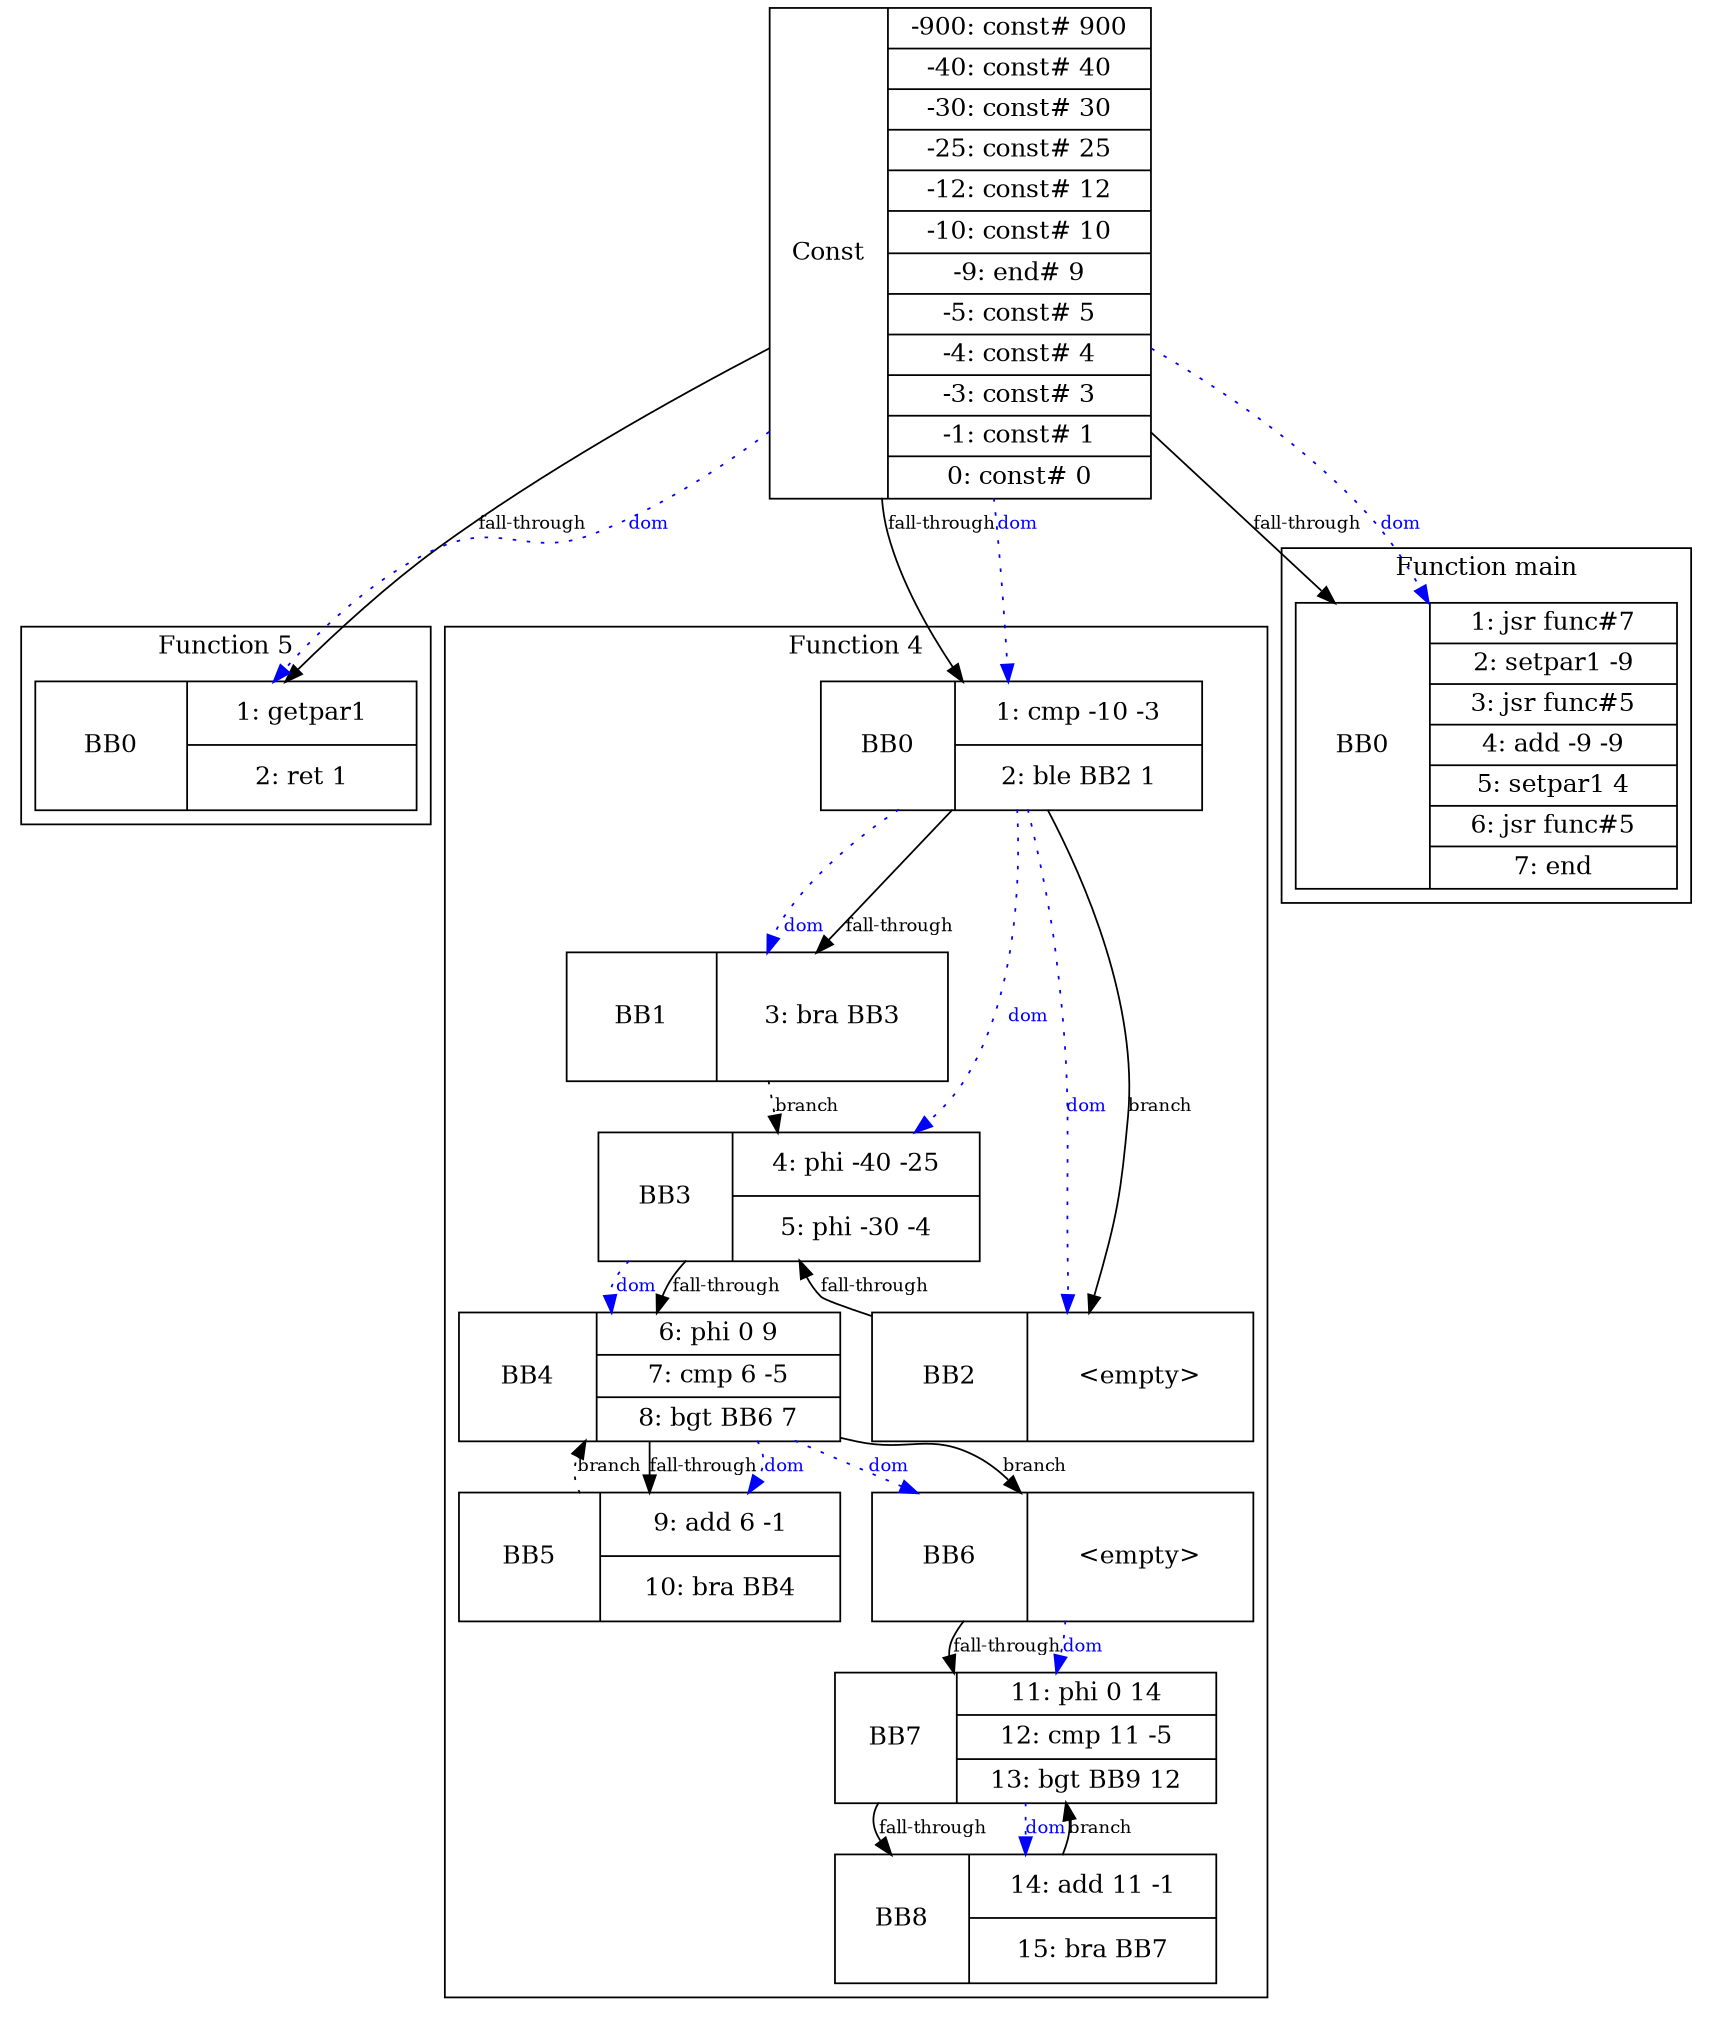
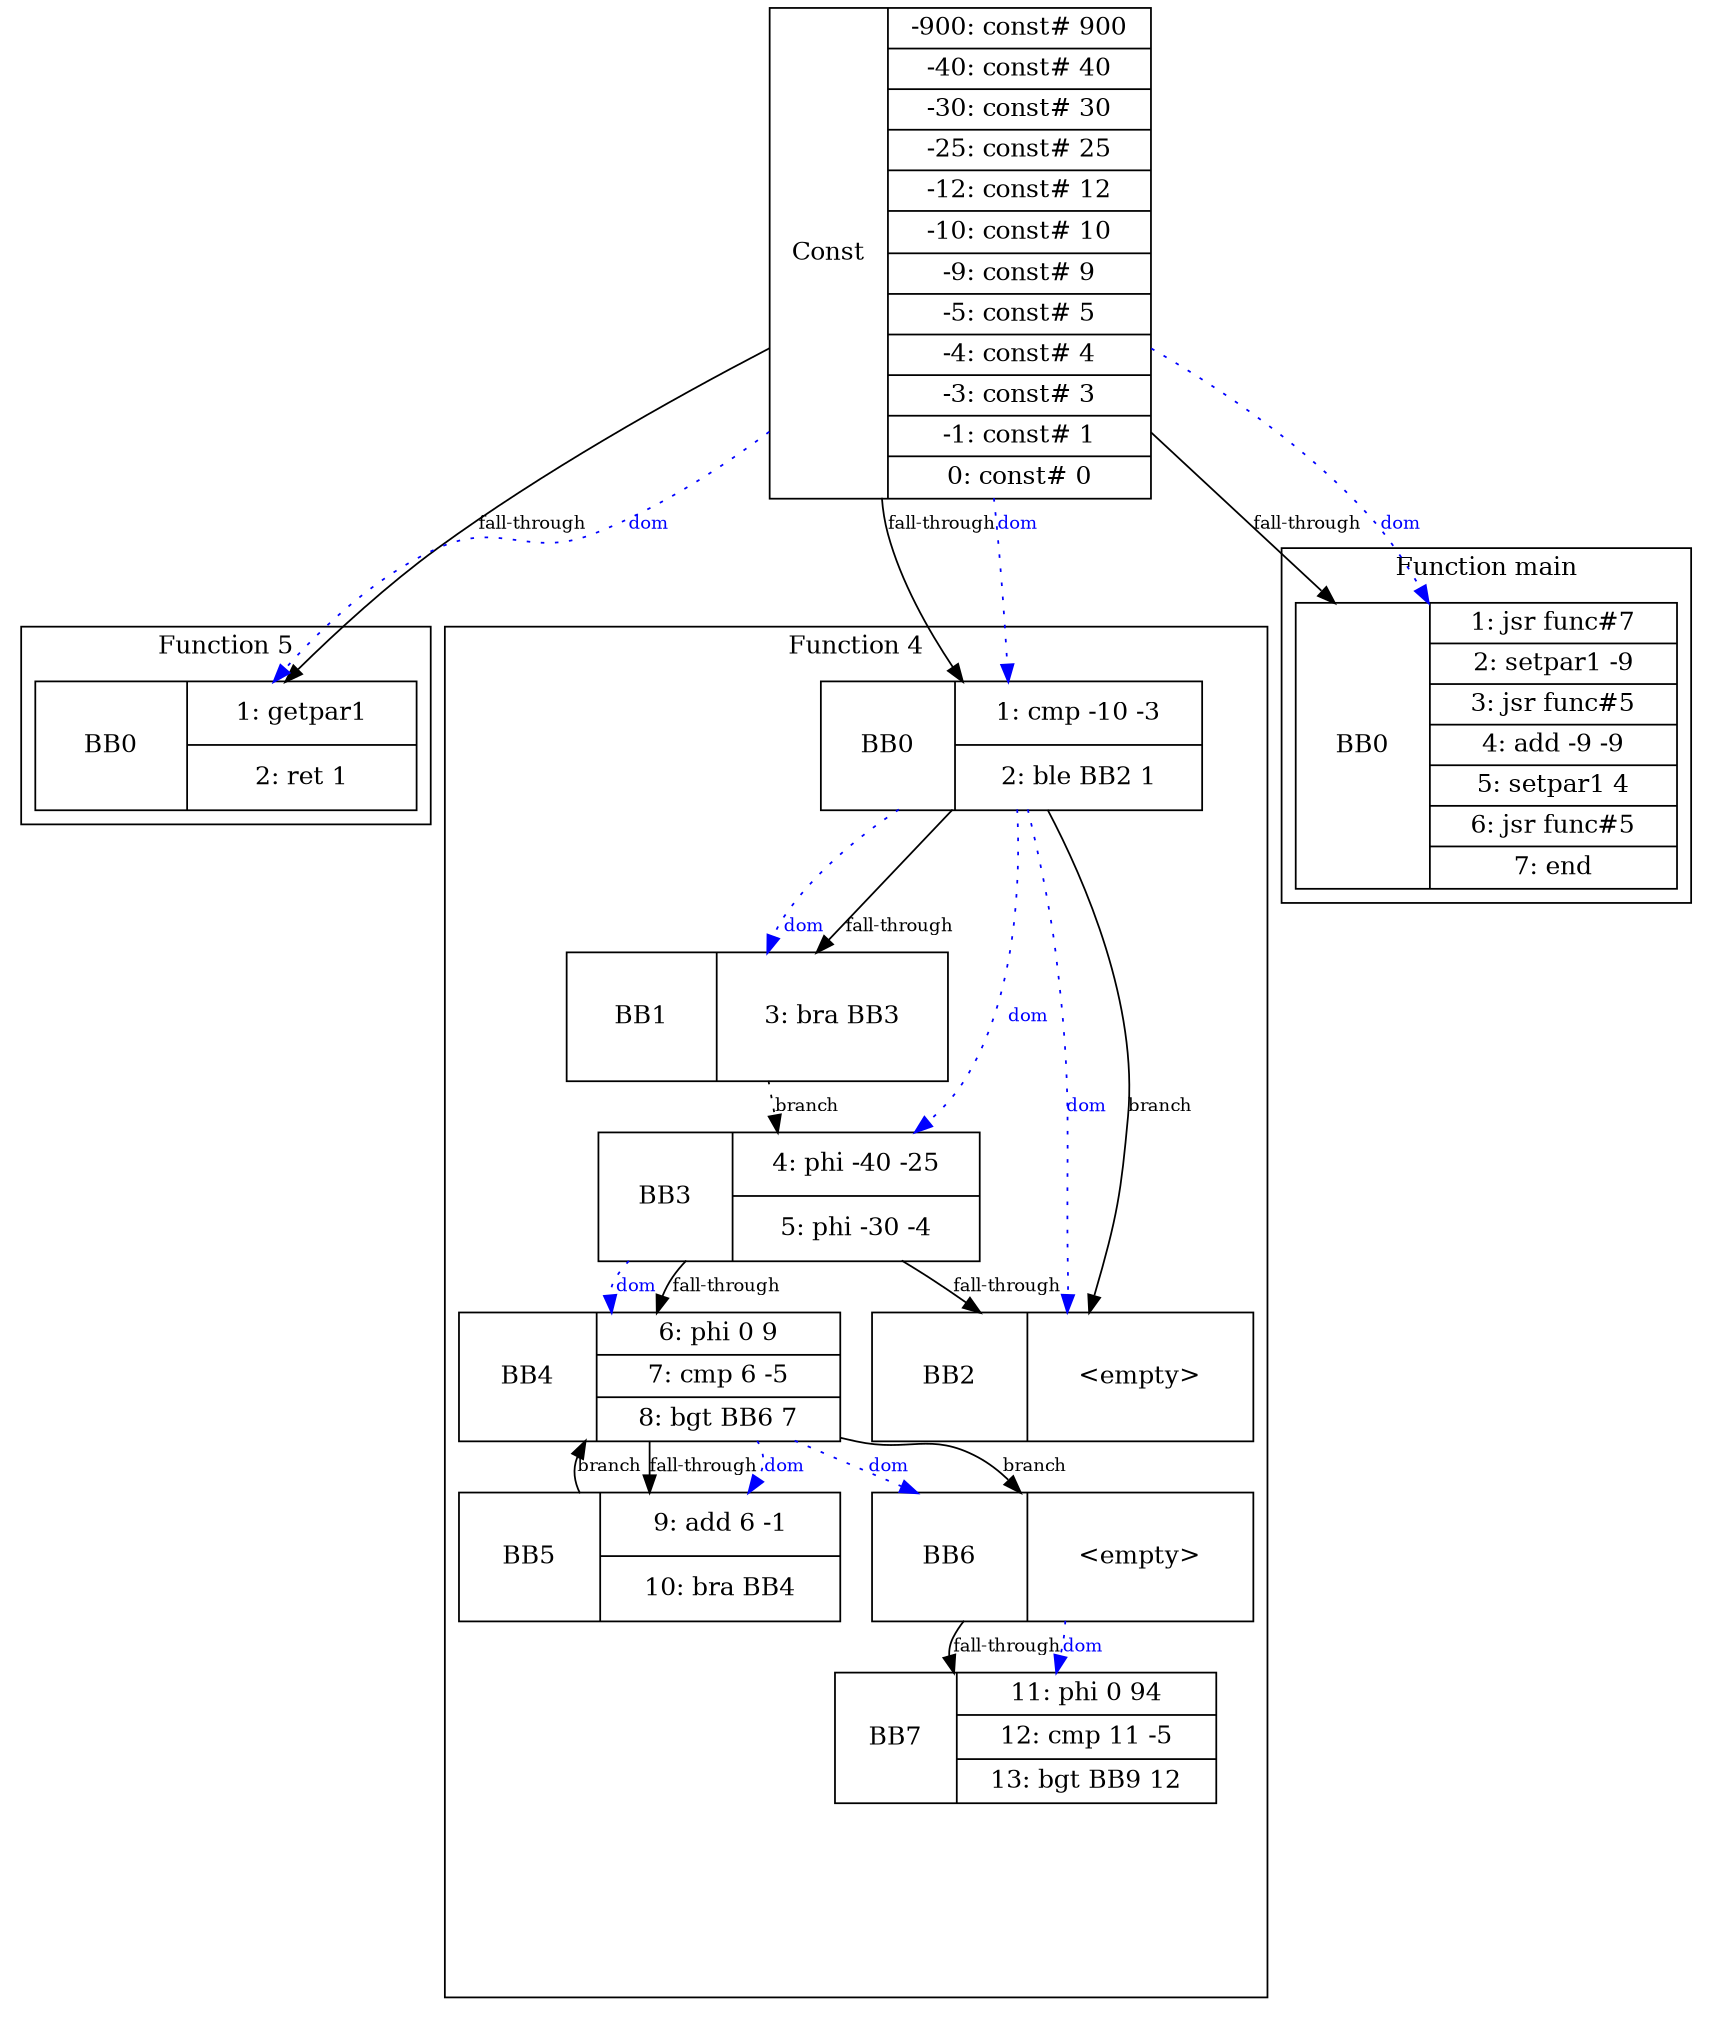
  digraph {
    node [shape=record]
    edge [fontsize=10]
    n1 [height=1.0 label="BB0 | {1: getpar1 | 2: ret 1}" width=3.0]
    n2 [height=1.0 label="BB0 | {1: cmp -10 -3 | 2: ble BB2 1}" width=3.0]
    n3 [height=1.0 label="BB1 | {3: bra BB3}" width=3.0]
    n4 [height=1.0 label="BB2 | {\<empty\>}" width=3.0]
    n5 [height=1.0 label="BB3 | {4: phi -40 -25 | 5: phi -30 -4}" width=3.0]
    n6 [height=1.0 label="BB4 | {6: phi 0 9 | 7: cmp 6 -5 | 8: bgt BB6 7}" width=3.0]
    n7 [height=1.0 label="BB5 | {9: add 6 -1 | 10: bra BB4}" width=3.0]
    n8 [height=1.0 label="BB6 | {\<empty\>}" width=3.0]
-   n9 [height=1.0 label="BB7 | {11: phi 0 14 | 12: cmp 11 -5 | 13: bgt BB9 12}" width=3.0]
-   n10 [height=1.0 label="BB8 | {14: add 11 -1 | 15: bra BB7}" width=3.0]
+   n9 [height=1.0 label="BB7 | {11: phi 0 94 | 12: cmp 11 -5 | 13: bgt BB9 12}" width=3.0]
    n11 [height=1.0 label="BB0 | {1: jsr func#7 | 2: setpar1 -9 | 3: jsr func#5 | 4: add -9 -9 | 5: setpar1 4 | 6: jsr func#5 | 7: end}" width=3.0]
-   n12 [height=1.0 label="Const | {-900: const# 900 | -40: const# 40 | -30: const# 30 | -25: const# 25 | -12: const# 12 | -10: const# 10 | -9: end# 9 | -5: const# 5 | -4: const# 4 | -3: const# 3 | -1: const# 1 | 0: const# 0}" width=3.0]
+   n12 [height=1.0 label="Const | {-900: const# 900 | -40: const# 40 | -30: const# 30 | -25: const# 25 | -12: const# 12 | -10: const# 10 | -9: const# 9 | -5: const# 5 | -4: const# 4 | -3: const# 3 | -1: const# 1 | 0: const# 0}" width=3.0]
    subgraph cluster_1 {
      label="Function 5"
      nodesep=0.5
      rankdir=TB
      ranksep=1.0
      n1
    }
    subgraph cluster_2 {
      label="Function 4"
      nodesep=0.5
      rankdir=TB
      ranksep=1.0
      n2
      n3
      n4
      n5
      n6
      n7
      n8
      n9
-     n10
    }
    subgraph cluster_3 {
      label="Function main"
      nodesep=0.5
      rankdir=TB
      ranksep=1.0
      n11
    }
    subgraph sub_4 {
      n1
      n2
      n11
      n12
    }
    n2 -> n3 [label="fall-through"]
    n2 -> n3 [color=blue fontcolor=blue label=dom style=dotted]
    n2 -> n4 [label=branch]
    n2 -> n4 [color=blue fontcolor=blue label=dom style=dotted]
    n2 -> n5 [color=blue fontcolor=blue label=dom style=dotted]
    n3 -> n5 [label=branch style=dotted]
-   n4 -> n5 [label="fall-through"]
+   n5 -> n4 [label="fall-through"]
    n5 -> n6 [label="fall-through"]
    n5 -> n6 [color=blue fontcolor=blue label=dom style=dotted]
    n6 -> n7 [label="fall-through"]
    n6 -> n7 [color=blue fontcolor=blue label=dom style=dotted]
    n6 -> n8 [label=branch]
    n6 -> n8 [color=blue fontcolor=blue label=dom style=dotted]
-   n7 -> n6 [label=branch style=dotted]
+   n7 -> n6 [label=branch]
    n8 -> n9 [label="fall-through"]
    n8 -> n9 [color=blue fontcolor=blue label=dom style=dotted]
-   n9 -> n10 [label="fall-through"]
-   n9 -> n10 [color=blue fontcolor=blue label=dom style=dotted]
-   n10 -> n9 [label=branch]
    n12 -> n1 [label="fall-through"]
    n12 -> n1 [color=blue fontcolor=blue label=dom style=dotted]
    n12 -> n2 [label="fall-through"]
    n12 -> n2 [color=blue fontcolor=blue label=dom style=dotted]
    n12 -> n11 [label="fall-through"]
    n12 -> n11 [color=blue fontcolor=blue label=dom style=dotted]
  }
